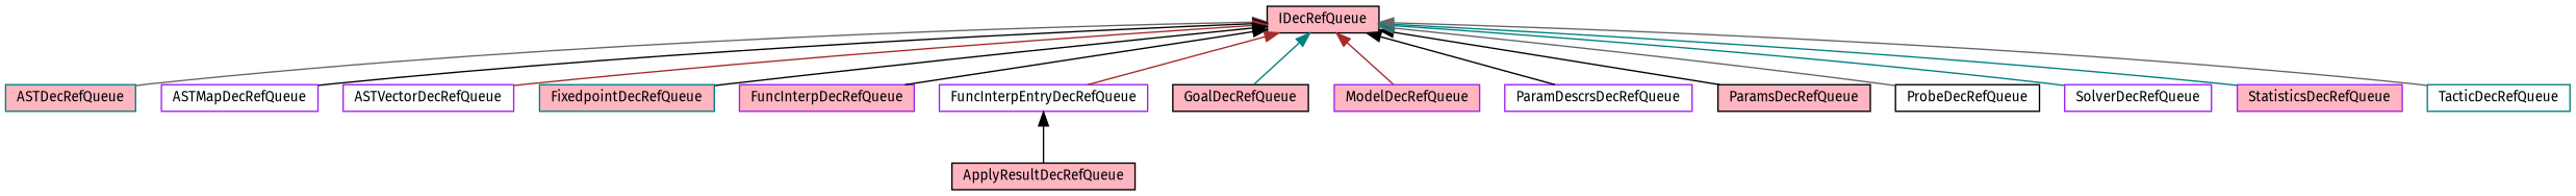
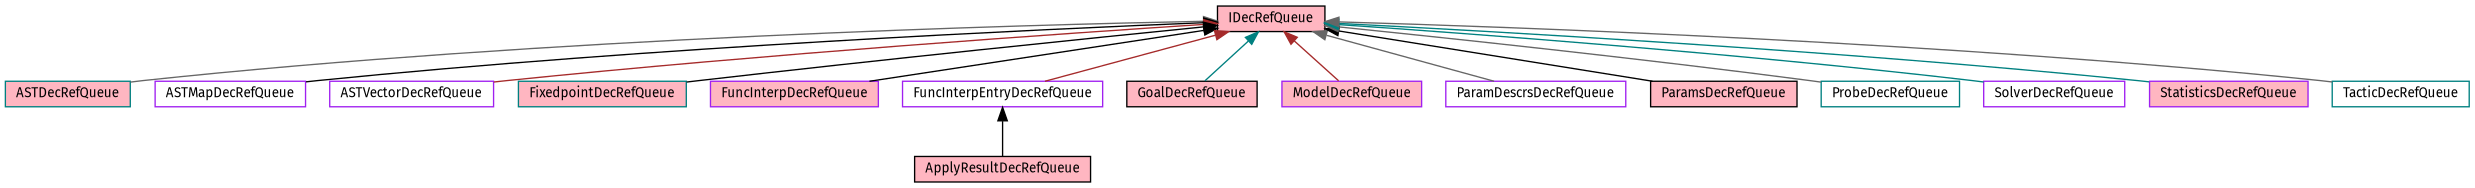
  digraph {
    fontname="Fira Sans"
    rankdir=TB
    node [color=purple fillcolor=lightpink fontname="Fira Sans" fontsize=10 shape=record style=filled]
    edge [color=black dir=back fontname="Fira Sans" fontsize=10 labelfontname=Helvetica labelfontsize=10 style=solid]
    n1 [color=black fontcolor=black height=0.2 label=IDecRefQueue width=0.4]
    n2 [color=teal height=0.2 label=ASTDecRefQueue width=0.4]
    n3 [fillcolor=white height=0.2 label=ASTMapDecRefQueue width=0.4]
    n4 [fillcolor=white height=0.2 label=ASTVectorDecRefQueue width=0.4]
    n5 [color=teal height=0.2 label=FixedpointDecRefQueue width=0.4]
    n6 [height=0.2 label=FuncInterpDecRefQueue width=0.4]
    n7 [fillcolor=white height=0.2 label=FuncInterpEntryDecRefQueue width=0.4]
    n8 [color=black height=0.2 label=GoalDecRefQueue width=0.4]
    n9 [height=0.2 label=ModelDecRefQueue width=0.4]
    n10 [fillcolor=white height=0.2 label=ParamDescrsDecRefQueue width=0.4]
    n11 [color=black height=0.2 label=ParamsDecRefQueue width=0.4]
-   n12 [color=black fillcolor=white height=0.2 label=ProbeDecRefQueue width=0.4]
+   n12 [color=teal fillcolor=white height=0.2 label=ProbeDecRefQueue width=0.4]
    n13 [fillcolor=white height=0.2 label=SolverDecRefQueue width=0.4]
    n14 [height=0.2 label=StatisticsDecRefQueue width=0.4]
    n15 [color=teal fillcolor=white height=0.2 label=TacticDecRefQueue width=0.4]
    n16 [color=black height=0.2 label=ApplyResultDecRefQueue width=0.4]
    n1 -> n2 [color=gray40]
    n1 -> n3
    n1 -> n4 [color=brown]
    n1 -> n5
    n1 -> n6
    n1 -> n7 [color=brown]
    n1 -> n8 [color=teal]
    n1 -> n9 [color=brown]
-   n1 -> n10
+   n1 -> n10 [color=gray40]
    n1 -> n11
    n1 -> n12 [color=gray40]
    n1 -> n13 [color=teal]
    n1 -> n14 [color=teal]
    n1 -> n15 [color=gray40]
    n7 -> n16
  }
